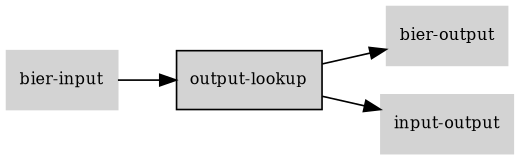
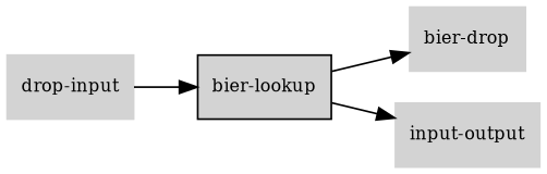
  digraph {
    rankdir=LR
    node [color=lightgray fillcolor=lightgray fontcolor=black fontsize=10 shape=box style=filled]
    edge [fontsize=8]
-   "bier-lookup" [color=black label="output-lookup"]
-   "bier-drop" [label="bier-output"]
+   "bier-lookup" [color=black]
+   "bier-drop"
    n3 [label="input-output"]
-   "bier-input"
+   "bier-input" [label="drop-input"]
    "bier-lookup" -> "bier-drop"
    "bier-lookup" -> n3
    "bier-input" -> "bier-lookup"
  }
